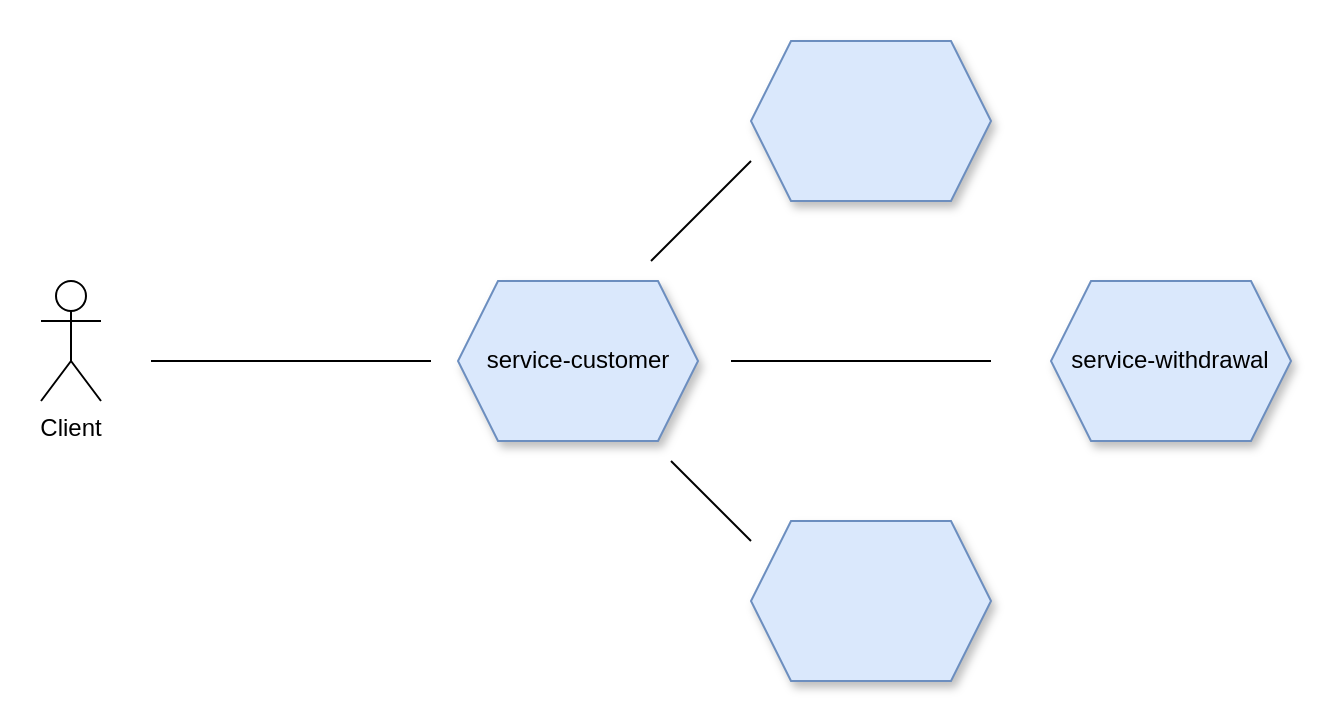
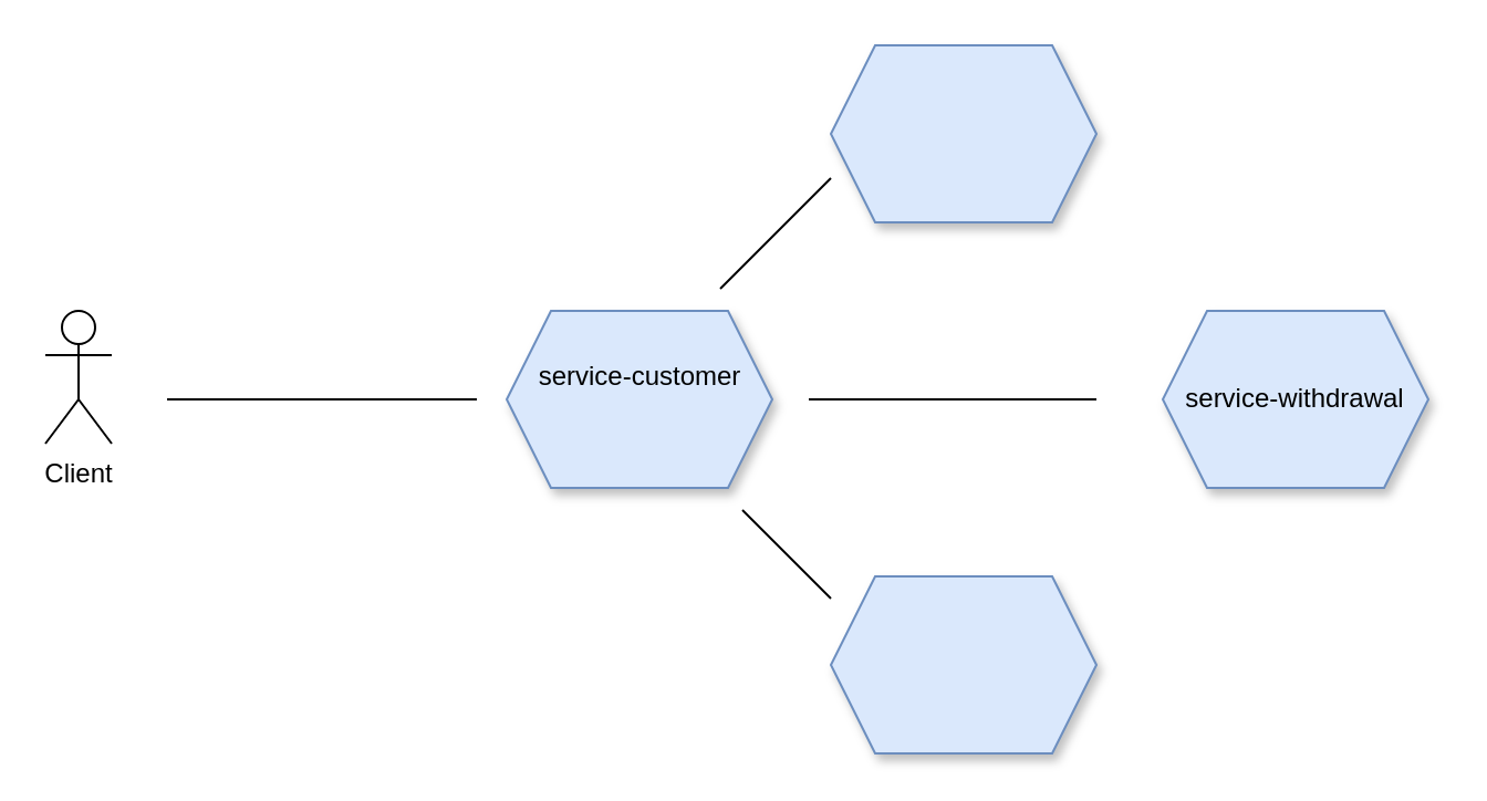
  <mxCell id="0" />
  <mxCell id="1" parent="0" />
  <mxCell id="2" value="Client" style="shape=umlActor;verticalLabelPosition=bottom;verticalAlign=top;html=1;outlineConnect=0;" parent="1" vertex="1"><mxGeometry x="20" y="140" width="30" height="60" as="geometry" /></mxCell>
  <mxCell id="3" value="" style="endArrow=none;html=1;rounded=0;" parent="1" edge="1"><mxGeometry width="50" height="50" relative="1" as="geometry"><mxPoint x="75" y="180" as="sourcePoint" /><mxPoint x="215" y="180" as="targetPoint" /></mxGeometry></mxCell>
  <mxCell id="4" value="" style="group" parent="1" vertex="1" connectable="0"><mxGeometry x="228.5" y="140" width="120" height="80" as="geometry" /></mxCell>
  <mxCell id="5" value="" style="shape=hexagon;perimeter=hexagonPerimeter2;whiteSpace=wrap;html=1;fixedSize=1;fillColor=#dae8fc;strokeColor=#6c8ebf;shadow=1;" parent="4" vertex="1"><mxGeometry width="120" height="80" as="geometry" /></mxCell>
- <mxCell id="6" value="service-customer" style="text;html=1;strokeColor=none;fillColor=none;align=center;verticalAlign=middle;whiteSpace=wrap;rounded=0;shadow=1;" parent="4" vertex="1"><mxGeometry x="10" y="25" width="100" height="30" as="geometry" /></mxCell>
+ <mxCell id="6" value="service-customer" style="text;html=1;strokeColor=none;fillColor=none;align=center;verticalAlign=middle;whiteSpace=wrap;rounded=0;shadow=1;" parent="4" vertex="1"><mxGeometry x="10" y="15" width="100" height="30" as="geometry" /></mxCell>
  <mxCell id="7" value="" style="group" parent="1" vertex="1" connectable="0"><mxGeometry x="375" y="20" width="120" height="80" as="geometry" /></mxCell>
  <mxCell id="8" value="" style="shape=hexagon;perimeter=hexagonPerimeter2;whiteSpace=wrap;html=1;fixedSize=1;fillColor=#dae8fc;strokeColor=#6c8ebf;shadow=1;" parent="7" vertex="1"><mxGeometry width="120" height="80" as="geometry" /></mxCell>
  <mxCell id="9" value="" style="group" parent="1" vertex="1" connectable="0"><mxGeometry x="375" y="260" width="120" height="80" as="geometry" /></mxCell>
  <mxCell id="10" value="" style="shape=hexagon;perimeter=hexagonPerimeter2;whiteSpace=wrap;html=1;fixedSize=1;fillColor=#dae8fc;strokeColor=#6c8ebf;shadow=1;" parent="9" vertex="1"><mxGeometry width="120" height="80" as="geometry" /></mxCell>
  <mxCell id="11" value="" style="group" parent="1" vertex="1" connectable="0"><mxGeometry x="520" y="140" width="130" height="80" as="geometry" /></mxCell>
  <mxCell id="12" value="" style="shape=hexagon;perimeter=hexagonPerimeter2;whiteSpace=wrap;html=1;fixedSize=1;fillColor=#dae8fc;strokeColor=#6c8ebf;shadow=1;" parent="11" vertex="1"><mxGeometry x="5" width="120" height="80" as="geometry" /></mxCell>
  <mxCell id="13" value="service-withdrawal" style="text;html=1;strokeColor=none;fillColor=none;align=center;verticalAlign=middle;whiteSpace=wrap;rounded=0;shadow=1;" parent="11" vertex="1"><mxGeometry y="25" width="130" height="30" as="geometry" /></mxCell>
  <mxCell id="14" value="" style="endArrow=none;html=1;rounded=0;" edge="1" parent="1"><mxGeometry width="50" height="50" relative="1" as="geometry"><mxPoint x="325" y="130" as="sourcePoint" /><mxPoint x="375" y="80" as="targetPoint" /></mxGeometry></mxCell>
  <mxCell id="15" value="" style="endArrow=none;html=1;rounded=0;" edge="1" parent="1"><mxGeometry width="50" height="50" relative="1" as="geometry"><mxPoint x="335" y="230" as="sourcePoint" /><mxPoint x="375" y="270" as="targetPoint" /></mxGeometry></mxCell>
  <mxCell id="16" value="" style="endArrow=none;html=1;rounded=0;" edge="1" parent="1"><mxGeometry width="50" height="50" relative="1" as="geometry"><mxPoint x="365" y="180" as="sourcePoint" /><mxPoint x="495" y="180" as="targetPoint" /></mxGeometry></mxCell>
